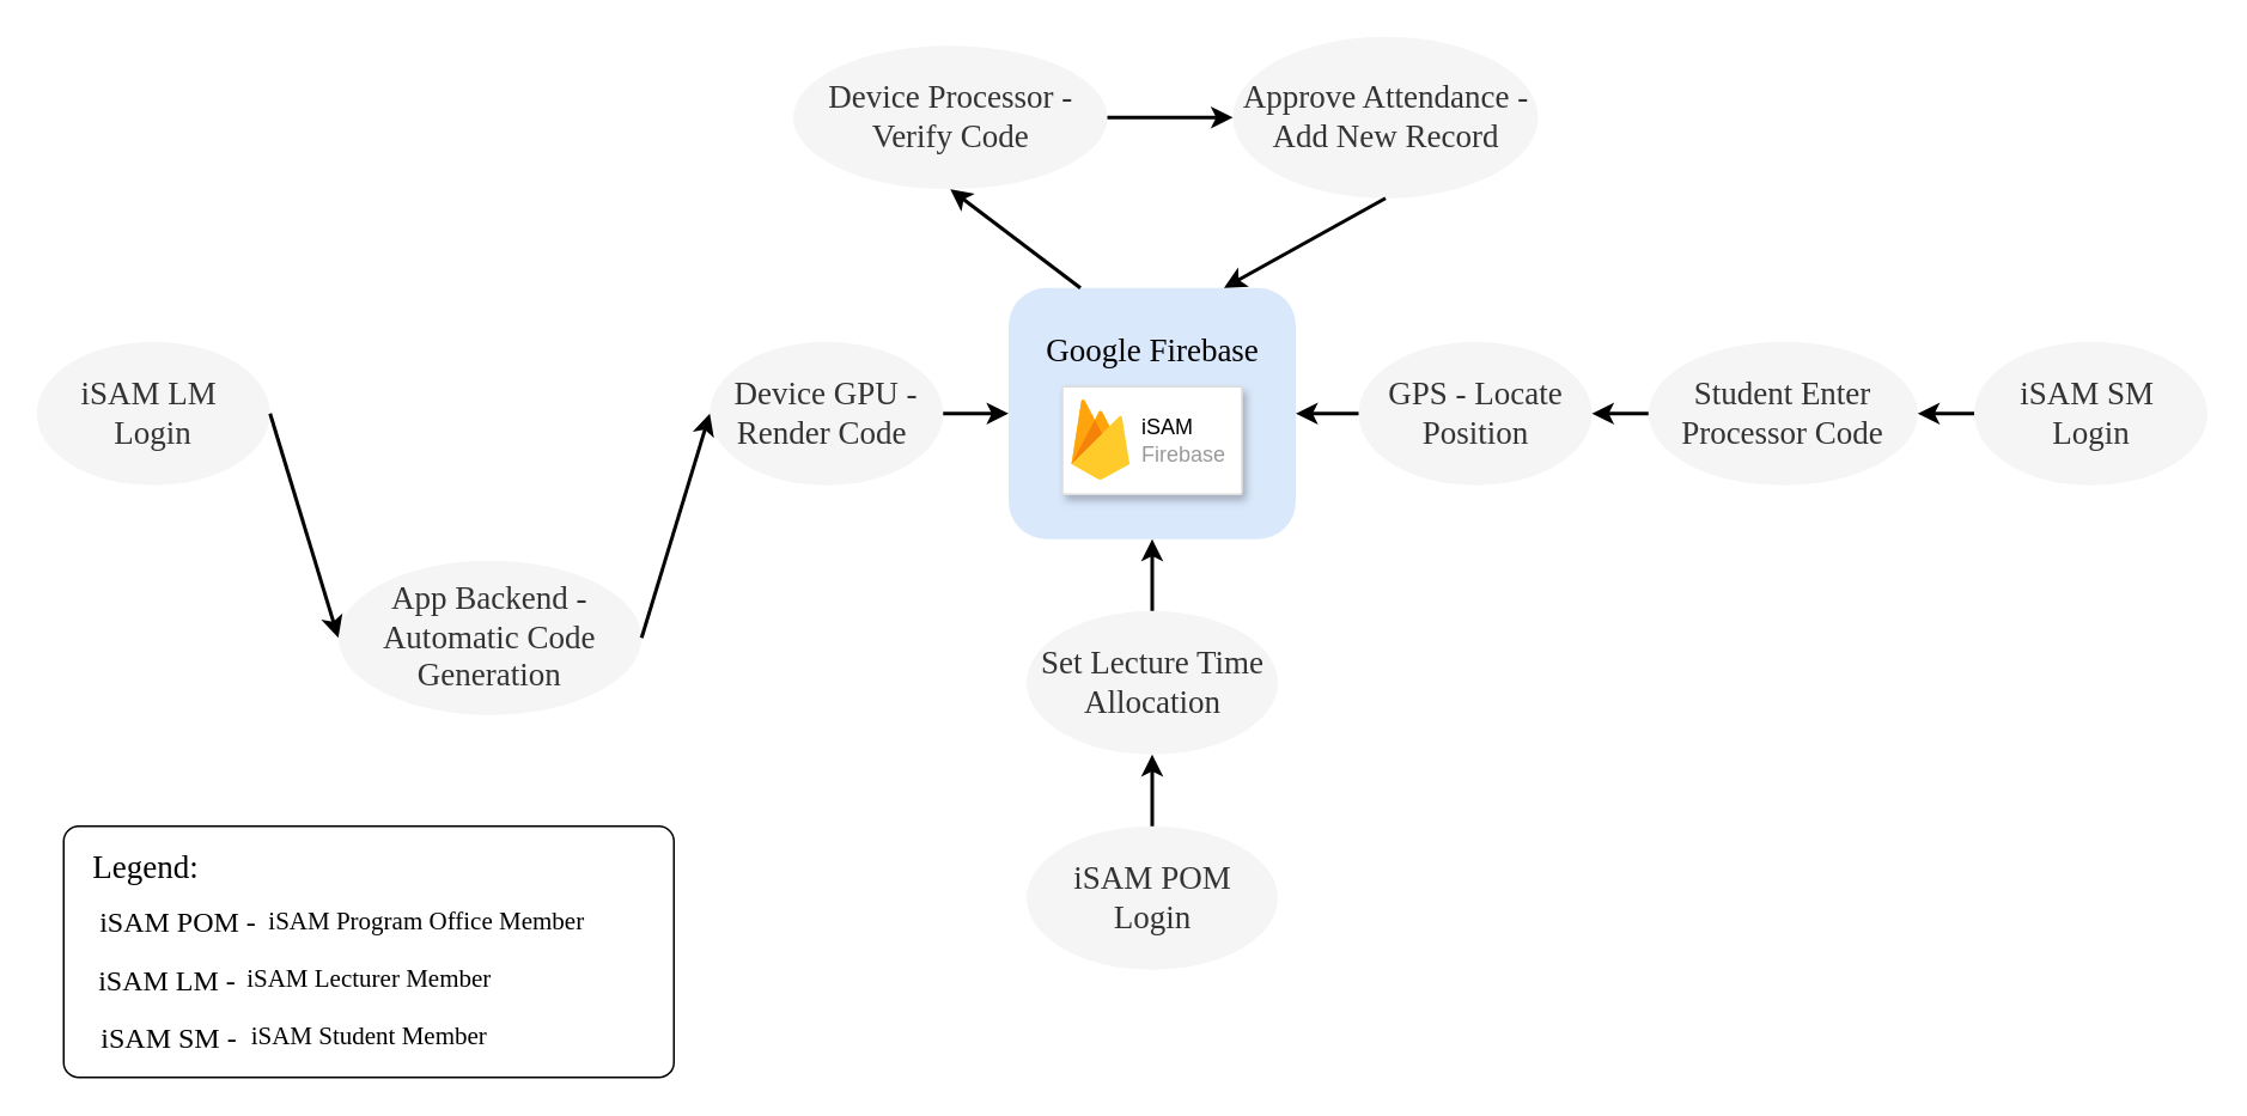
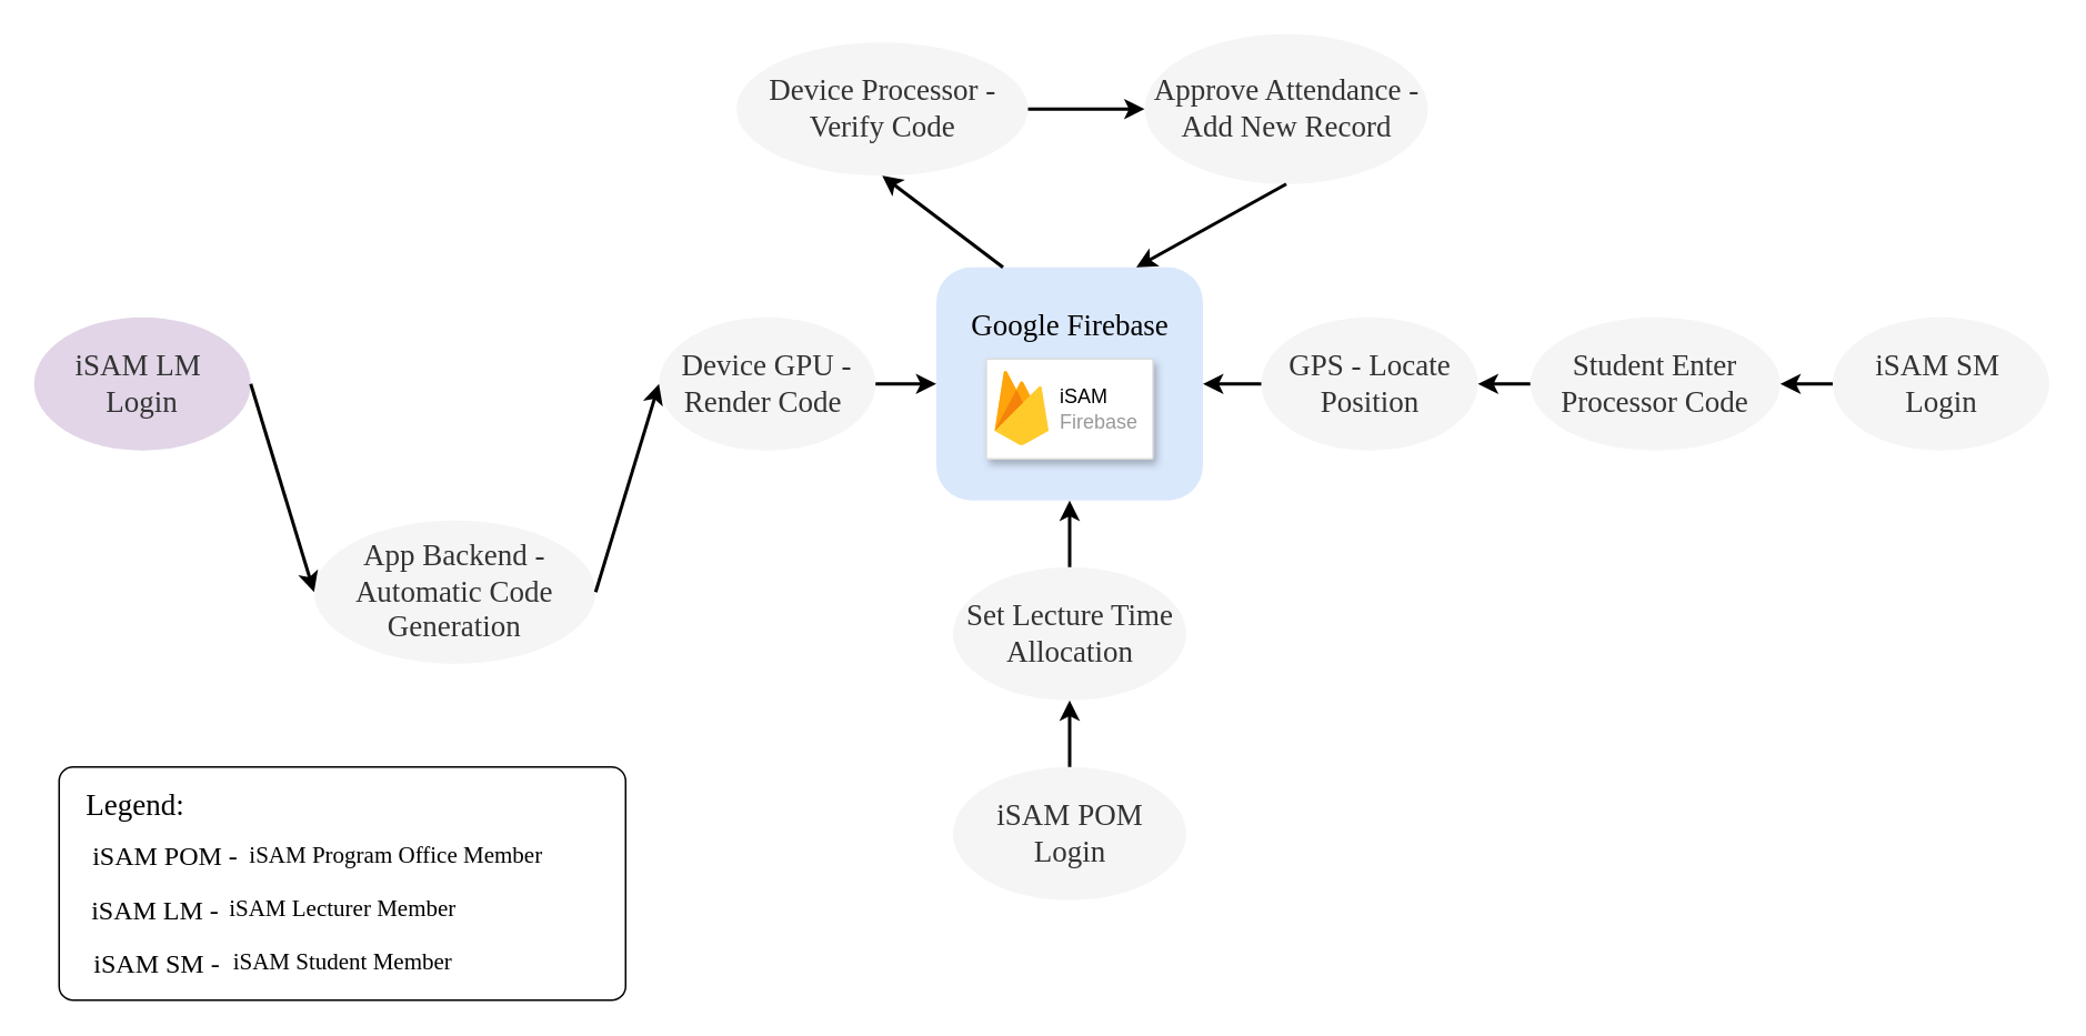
  <mxCell id="0" />
  <mxCell id="1" parent="0" />
  <mxCell id="2" value="" style="rounded=1;whiteSpace=wrap;html=1;fillColor=#dae8fc;strokeColor=none;" vertex="1" parent="1"><mxGeometry x="561.5" y="160" width="160" height="140" as="geometry" /></mxCell>
  <mxCell id="3" value="Google Firebase" style="text;html=1;strokeColor=none;fillColor=none;align=center;verticalAlign=middle;whiteSpace=wrap;rounded=0;fontSize=18;fontFamily=Times New Roman;" vertex="1" parent="1"><mxGeometry x="561.5" y="185" width="160" height="20" as="geometry" /></mxCell>
  <mxCell id="4" value="" style="strokeColor=#dddddd;fillColor=#ffffff;shadow=1;strokeWidth=1;rounded=1;absoluteArcSize=1;arcSize=2;fontFamily=Times New Roman;fontSize=18;" vertex="1" parent="1"><mxGeometry x="591.5" y="215" width="100" height="60" as="geometry" /></mxCell>
  <mxCell id="5" value="&lt;font color=&quot;#000000&quot;&gt;iSAM&lt;/font&gt;&lt;br&gt;Firebase" style="dashed=0;connectable=0;html=1;fillColor=#5184F3;strokeColor=none;shape=mxgraph.gcp2.firebase;part=1;labelPosition=right;verticalLabelPosition=middle;align=left;verticalAlign=middle;spacingLeft=5;fontColor=#999999;fontSize=12;" vertex="1" parent="4"><mxGeometry width="32.4" height="45" relative="1" as="geometry"><mxPoint x="5" y="7" as="offset" /></mxGeometry></mxCell>
  <mxCell id="6" value="GPS - Locate Position" style="ellipse;whiteSpace=wrap;html=1;fontFamily=Times New Roman;fontSize=18;fillColor=#f5f5f5;strokeColor=none;fontColor=#333333;" vertex="1" parent="1"><mxGeometry x="756.5" y="190" width="130" height="80" as="geometry" /></mxCell>
  <mxCell id="7" value="iSAM SM&amp;nbsp;&lt;br&gt;Login" style="ellipse;whiteSpace=wrap;html=1;fontFamily=Times New Roman;fontSize=18;fillColor=#f5f5f5;strokeColor=none;fontColor=#333333;" vertex="1" parent="1"><mxGeometry x="1099.5" y="190" width="130" height="80" as="geometry" /></mxCell>
  <mxCell id="8" value="Student Enter Processor Code" style="ellipse;whiteSpace=wrap;html=1;fontFamily=Times New Roman;fontSize=18;fillColor=#f5f5f5;strokeColor=none;fontColor=#333333;" vertex="1" parent="1"><mxGeometry x="918" y="190" width="150" height="80" as="geometry" /></mxCell>
- <mxCell id="9" value="iSAM LM&amp;nbsp;&lt;br&gt;Login" style="ellipse;whiteSpace=wrap;html=1;fontFamily=Times New Roman;fontSize=18;fillColor=#f5f5f5;strokeColor=none;fontColor=#333333;" vertex="1" parent="1"><mxGeometry x="20" y="190" width="130" height="80" as="geometry" /></mxCell>
+ <mxCell id="9" value="iSAM LM&amp;nbsp;&lt;br&gt;Login" style="ellipse;whiteSpace=wrap;html=1;fontFamily=Times New Roman;fontSize=18;fillColor=#e1d5e7;strokeColor=none;fontColor=#333333;" vertex="1" parent="1"><mxGeometry x="20" y="190" width="130" height="80" as="geometry" /></mxCell>
  <mxCell id="10" value="App Backend - Automatic Code Generation" style="ellipse;whiteSpace=wrap;html=1;fontFamily=Times New Roman;fontSize=18;fillColor=#f5f5f5;strokeColor=none;fontColor=#333333;" vertex="1" parent="1"><mxGeometry x="188" y="312" width="169" height="86" as="geometry" /></mxCell>
  <mxCell id="11" value="Device GPU -Render Code&amp;nbsp;" style="ellipse;whiteSpace=wrap;html=1;fontFamily=Times New Roman;fontSize=18;fillColor=#f5f5f5;strokeColor=none;fontColor=#333333;" vertex="1" parent="1"><mxGeometry x="395" y="190" width="130" height="80" as="geometry" /></mxCell>
  <mxCell id="12" value="Set Lecture Time Allocation" style="ellipse;whiteSpace=wrap;html=1;fontFamily=Times New Roman;fontSize=18;fillColor=#f5f5f5;strokeColor=none;fontColor=#333333;" vertex="1" parent="1"><mxGeometry x="571.5" y="340" width="140" height="80" as="geometry" /></mxCell>
  <mxCell id="13" value="iSAM POM&lt;br&gt;Login" style="ellipse;whiteSpace=wrap;html=1;fontFamily=Times New Roman;fontSize=18;fillColor=#f5f5f5;strokeColor=none;fontColor=#333333;" vertex="1" parent="1"><mxGeometry x="571.5" y="460" width="140" height="80" as="geometry" /></mxCell>
  <mxCell id="14" value="" style="endArrow=classic;html=1;fontFamily=Times New Roman;fontSize=18;exitX=0.5;exitY=0;exitDx=0;exitDy=0;entryX=0.5;entryY=1;entryDx=0;entryDy=0;strokeWidth=2;" edge="1" parent="1" source="13" target="12"><mxGeometry width="50" height="50" relative="1" as="geometry"><mxPoint x="271.5" y="490" as="sourcePoint" /><mxPoint x="321.5" y="440" as="targetPoint" /></mxGeometry></mxCell>
  <mxCell id="15" value="" style="endArrow=classic;html=1;strokeWidth=2;fontFamily=Times New Roman;fontSize=18;entryX=0.5;entryY=1;entryDx=0;entryDy=0;exitX=0.5;exitY=0;exitDx=0;exitDy=0;" edge="1" parent="1" source="12" target="2"><mxGeometry width="50" height="50" relative="1" as="geometry"><mxPoint x="471.5" y="390" as="sourcePoint" /><mxPoint x="521.5" y="340" as="targetPoint" /></mxGeometry></mxCell>
  <mxCell id="16" value="" style="endArrow=classic;html=1;strokeWidth=2;fontFamily=Times New Roman;fontSize=18;entryX=1;entryY=0.5;entryDx=0;entryDy=0;exitX=0;exitY=0.5;exitDx=0;exitDy=0;" edge="1" parent="1" source="6" target="2"><mxGeometry width="50" height="50" relative="1" as="geometry"><mxPoint x="951.5" y="380" as="sourcePoint" /><mxPoint x="1001.5" y="330" as="targetPoint" /></mxGeometry></mxCell>
  <mxCell id="17" value="" style="endArrow=classic;html=1;strokeWidth=2;fontFamily=Times New Roman;fontSize=18;entryX=1;entryY=0.5;entryDx=0;entryDy=0;exitX=0;exitY=0.5;exitDx=0;exitDy=0;" edge="1" parent="1" source="8" target="6"><mxGeometry width="50" height="50" relative="1" as="geometry"><mxPoint x="911.5" y="360" as="sourcePoint" /><mxPoint x="961.5" y="310" as="targetPoint" /></mxGeometry></mxCell>
  <mxCell id="18" value="" style="endArrow=classic;html=1;strokeWidth=2;fontFamily=Times New Roman;fontSize=18;entryX=1;entryY=0.5;entryDx=0;entryDy=0;exitX=0;exitY=0.5;exitDx=0;exitDy=0;" edge="1" parent="1" source="7" target="8"><mxGeometry width="50" height="50" relative="1" as="geometry"><mxPoint x="1061.5" y="380" as="sourcePoint" /><mxPoint x="1111.5" y="330" as="targetPoint" /></mxGeometry></mxCell>
  <mxCell id="19" value="" style="endArrow=classic;html=1;strokeWidth=2;fontFamily=Times New Roman;fontSize=18;entryX=0;entryY=0.5;entryDx=0;entryDy=0;exitX=1;exitY=0.5;exitDx=0;exitDy=0;" edge="1" parent="1" source="11" target="2"><mxGeometry width="50" height="50" relative="1" as="geometry"><mxPoint x="431.5" y="380" as="sourcePoint" /><mxPoint x="481.5" y="330" as="targetPoint" /></mxGeometry></mxCell>
  <mxCell id="20" value="" style="endArrow=classic;html=1;strokeWidth=2;fontFamily=Times New Roman;fontSize=18;exitX=1;exitY=0.5;exitDx=0;exitDy=0;entryX=0;entryY=0.5;entryDx=0;entryDy=0;" edge="1" parent="1" source="9" target="10"><mxGeometry width="50" height="50" relative="1" as="geometry"><mxPoint x="221.5" y="350" as="sourcePoint" /><mxPoint x="271.5" y="300" as="targetPoint" /></mxGeometry></mxCell>
  <mxCell id="21" value="" style="endArrow=classic;html=1;strokeWidth=2;fontFamily=Times New Roman;fontSize=18;exitX=1;exitY=0.5;exitDx=0;exitDy=0;entryX=0;entryY=0.5;entryDx=0;entryDy=0;" edge="1" parent="1" source="10" target="11"><mxGeometry width="50" height="50" relative="1" as="geometry"><mxPoint x="311.5" y="430" as="sourcePoint" /><mxPoint x="361.5" y="380" as="targetPoint" /></mxGeometry></mxCell>
  <mxCell id="22" value="Device Processor - Verify Code" style="ellipse;whiteSpace=wrap;html=1;fontFamily=Times New Roman;fontSize=18;fillColor=#f5f5f5;strokeColor=none;fontColor=#333333;" vertex="1" parent="1"><mxGeometry x="441.5" y="25" width="175" height="80" as="geometry" /></mxCell>
  <mxCell id="23" value="Approve Attendance - Add New Record" style="ellipse;whiteSpace=wrap;html=1;fontFamily=Times New Roman;fontSize=18;fillColor=#f5f5f5;strokeColor=none;fontColor=#333333;" vertex="1" parent="1"><mxGeometry x="686.5" y="20" width="170" height="90" as="geometry" /></mxCell>
  <mxCell id="24" value="" style="endArrow=classic;html=1;strokeWidth=2;fontFamily=Times New Roman;fontSize=18;entryX=0.5;entryY=1;entryDx=0;entryDy=0;exitX=0.25;exitY=0;exitDx=0;exitDy=0;" edge="1" parent="1" source="2" target="22"><mxGeometry width="50" height="50" relative="1" as="geometry"><mxPoint x="421.5" y="100" as="sourcePoint" /><mxPoint x="471.5" y="50" as="targetPoint" /></mxGeometry></mxCell>
  <mxCell id="25" value="" style="endArrow=classic;html=1;strokeWidth=2;fontFamily=Times New Roman;fontSize=18;entryX=0;entryY=0.5;entryDx=0;entryDy=0;exitX=1;exitY=0.5;exitDx=0;exitDy=0;" edge="1" parent="1" source="22" target="23"><mxGeometry width="50" height="50" relative="1" as="geometry"><mxPoint x="441.5" y="60" as="sourcePoint" /><mxPoint x="491.5" y="10" as="targetPoint" /></mxGeometry></mxCell>
  <mxCell id="26" value="" style="endArrow=classic;html=1;strokeWidth=2;fontFamily=Times New Roman;fontSize=18;exitX=0.5;exitY=1;exitDx=0;exitDy=0;entryX=0.75;entryY=0;entryDx=0;entryDy=0;" edge="1" parent="1" source="23" target="2"><mxGeometry width="50" height="50" relative="1" as="geometry"><mxPoint x="951.5" y="310" as="sourcePoint" /><mxPoint x="1001.5" y="260" as="targetPoint" /></mxGeometry></mxCell>
  <mxCell id="27" value="" style="rounded=1;whiteSpace=wrap;html=1;fontFamily=Times New Roman;fontSize=18;arcSize=6;" vertex="1" parent="1"><mxGeometry x="35" y="460" width="340" height="140" as="geometry" /></mxCell>
  <mxCell id="28" value="Legend:" style="text;html=1;strokeColor=none;fillColor=none;align=center;verticalAlign=middle;whiteSpace=wrap;rounded=0;fontFamily=Times New Roman;fontSize=18;fontStyle=0" vertex="1" parent="1"><mxGeometry x="41" y="472.5" width="80" height="20" as="geometry" /></mxCell>
  <mxCell id="29" value="&lt;font style=&quot;font-size: 16px&quot;&gt;iSAM POM -&amp;nbsp;&lt;/font&gt;" style="text;html=1;strokeColor=none;fillColor=none;align=center;verticalAlign=middle;whiteSpace=wrap;rounded=0;fontFamily=Times New Roman;fontSize=18;" vertex="1" parent="1"><mxGeometry x="41" y="503" width="120" height="20" as="geometry" /></mxCell>
  <mxCell id="30" value="&lt;font style=&quot;font-size: 16px&quot;&gt;iSAM LM -&amp;nbsp;&lt;/font&gt;" style="text;html=1;strokeColor=none;fillColor=none;align=center;verticalAlign=middle;whiteSpace=wrap;rounded=0;fontFamily=Times New Roman;fontSize=18;" vertex="1" parent="1"><mxGeometry x="35" y="535.5" width="120" height="20" as="geometry" /></mxCell>
  <mxCell id="31" value="&lt;font style=&quot;font-size: 16px&quot;&gt;iSAM SM -&amp;nbsp;&lt;/font&gt;" style="text;html=1;strokeColor=none;fillColor=none;align=center;verticalAlign=middle;whiteSpace=wrap;rounded=0;fontFamily=Times New Roman;fontSize=18;" vertex="1" parent="1"><mxGeometry x="36" y="568" width="120" height="20" as="geometry" /></mxCell>
  <mxCell id="32" value="iSAM Program Office Member" style="text;html=1;strokeColor=none;fillColor=none;align=center;verticalAlign=middle;whiteSpace=wrap;rounded=0;fontFamily=Times New Roman;fontSize=14;" vertex="1" parent="1"><mxGeometry x="80" y="504" width="315" height="20" as="geometry" /></mxCell>
  <mxCell id="33" value="iSAM Lecturer Member" style="text;html=1;strokeColor=none;fillColor=none;align=center;verticalAlign=middle;whiteSpace=wrap;rounded=0;fontFamily=Times New Roman;fontSize=14;" vertex="1" parent="1"><mxGeometry x="47.5" y="536" width="315" height="20" as="geometry" /></mxCell>
  <mxCell id="34" value="iSAM Student Member" style="text;html=1;strokeColor=none;fillColor=none;align=center;verticalAlign=middle;whiteSpace=wrap;rounded=0;fontFamily=Times New Roman;fontSize=14;" vertex="1" parent="1"><mxGeometry x="47.5" y="568" width="315" height="20" as="geometry" /></mxCell>
